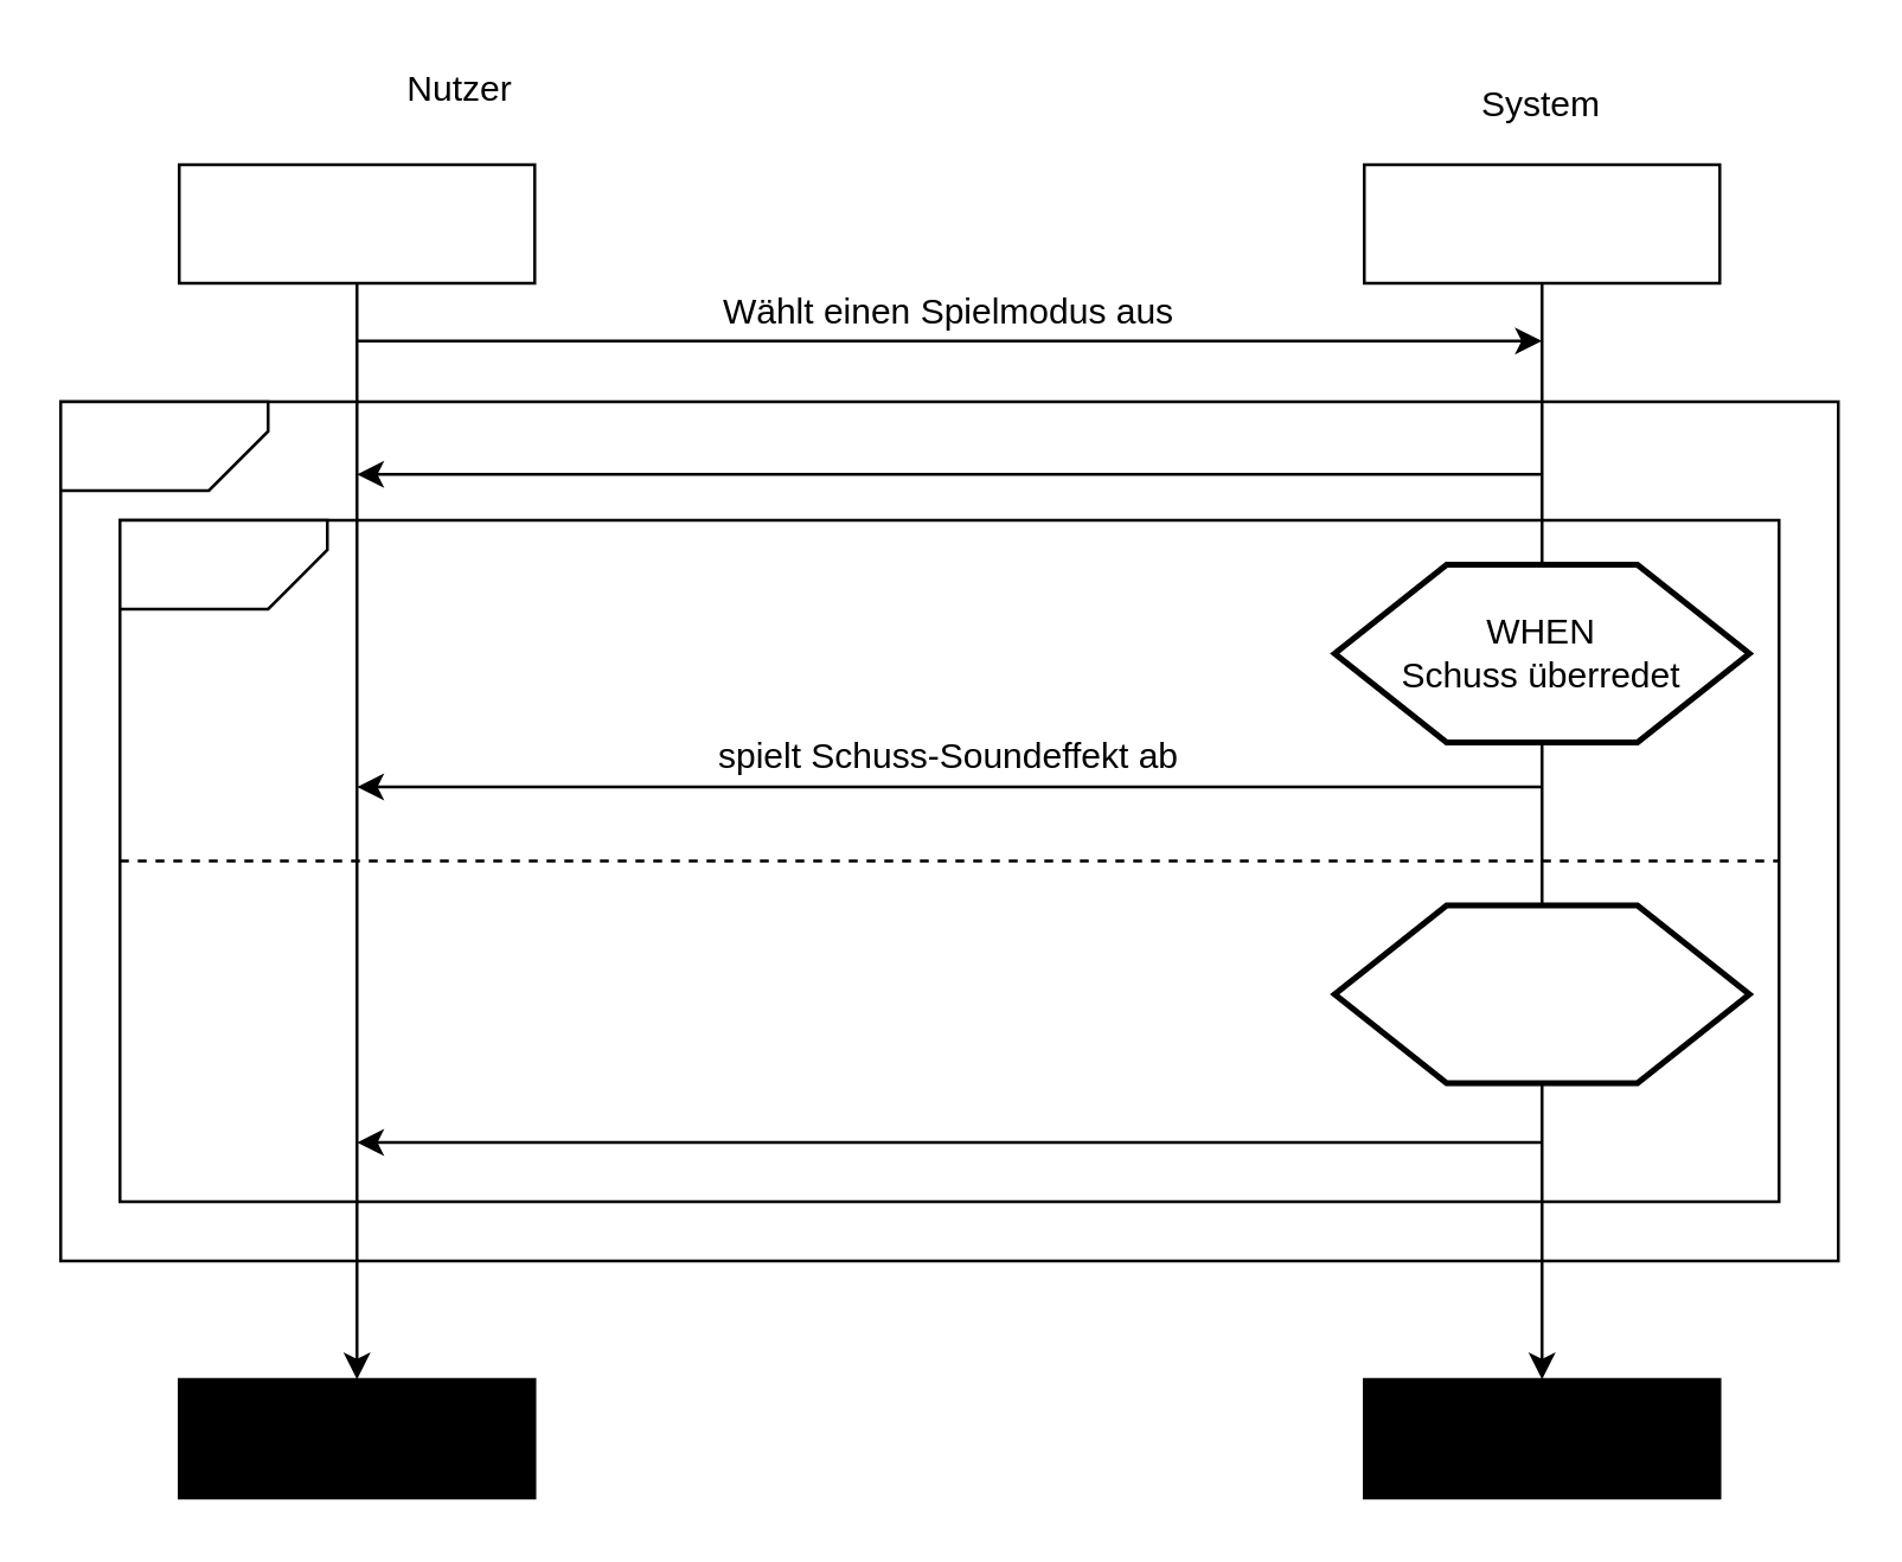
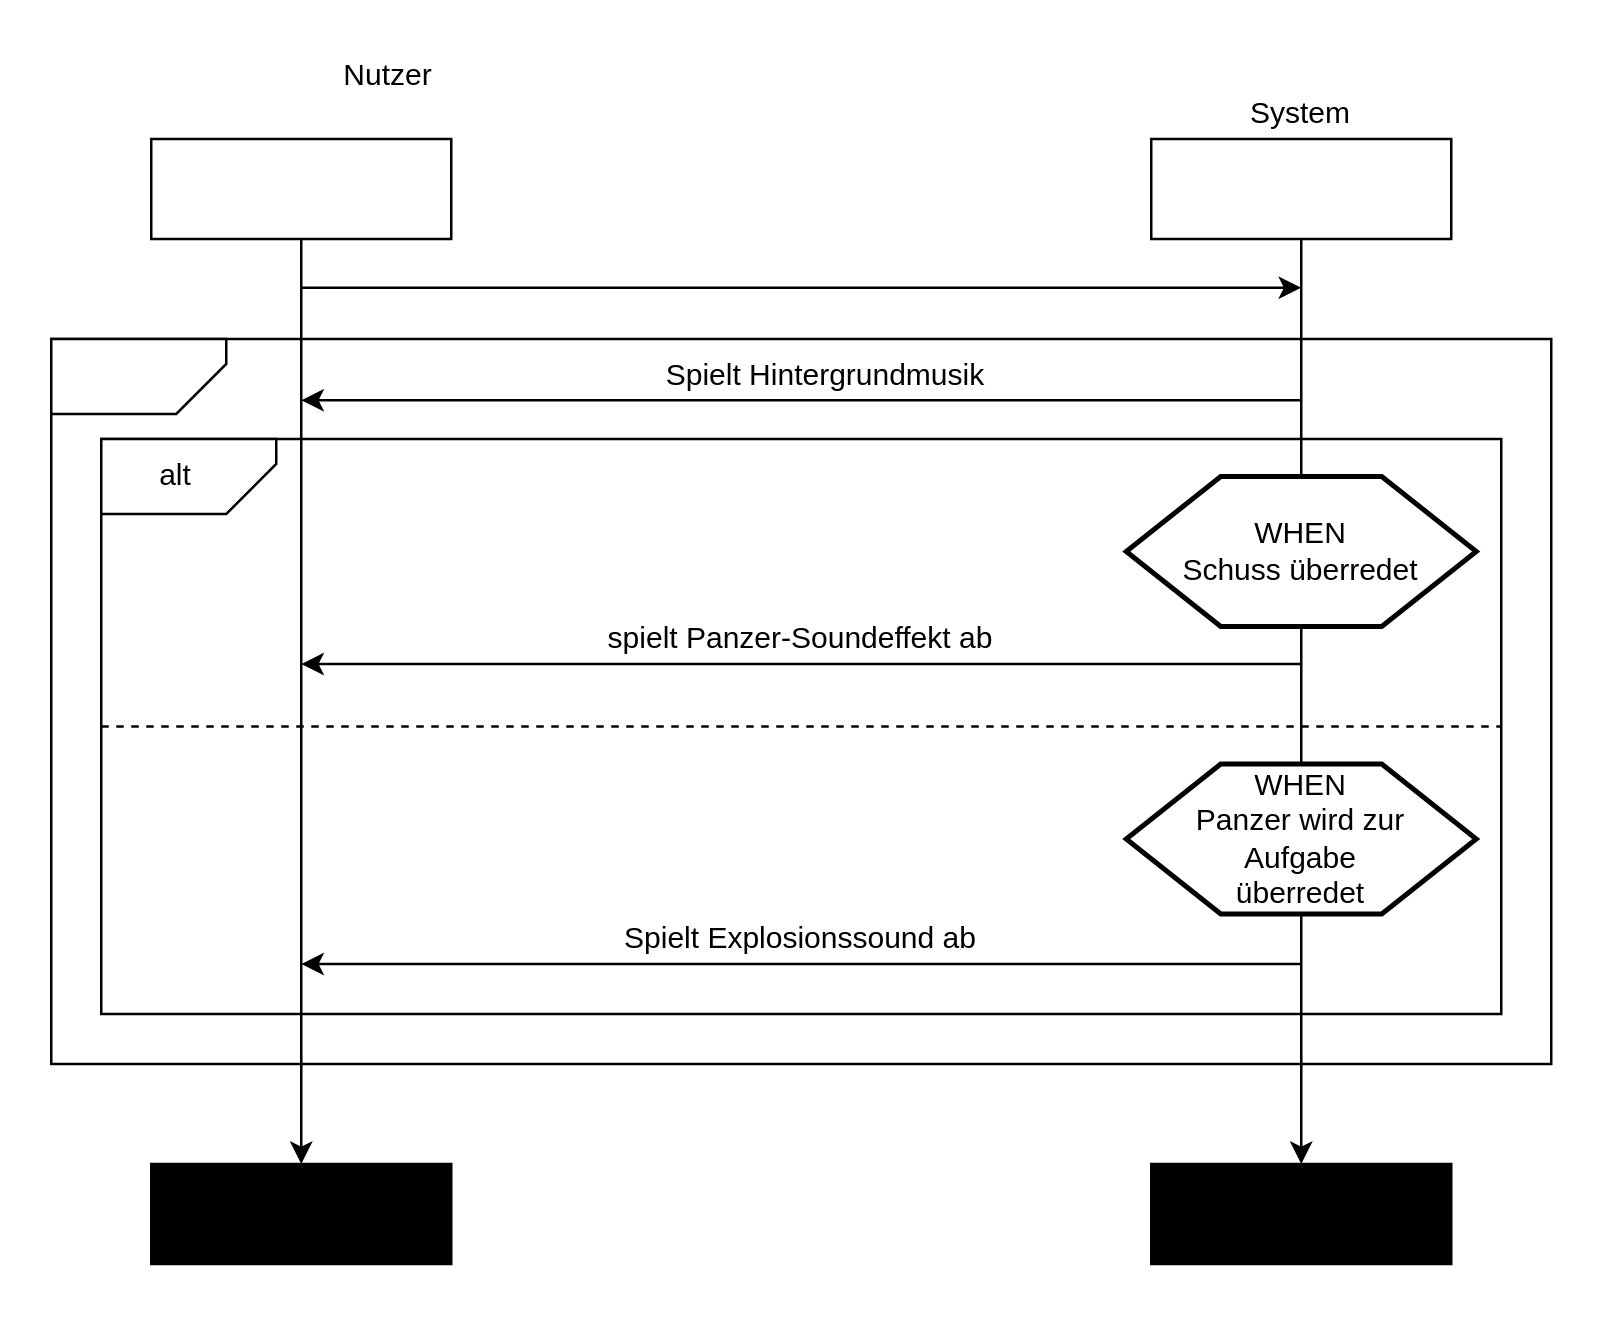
  <mxCell id="0" />
  <mxCell id="1" parent="0" />
  <mxCell id="2" value="" style="rounded=0;whiteSpace=wrap;html=1;fillColor=#FFFFFF;" vertex="1" parent="1"><mxGeometry x="20" y="135" width="600" height="290" as="geometry" /></mxCell>
  <mxCell id="3" value="" style="rounded=0;whiteSpace=wrap;html=1;fillColor=#FFFFFF;" vertex="1" parent="1"><mxGeometry x="40" y="175" width="560" height="230" as="geometry" /></mxCell>
  <mxCell id="4" value="" style="rounded=0;whiteSpace=wrap;html=1;" vertex="1" parent="1"><mxGeometry x="60" y="55" width="120" height="40" as="geometry" /></mxCell>
  <mxCell id="5" value="Nutzer" style="text;html=1;strokeColor=none;fillColor=none;align=center;verticalAlign=middle;whiteSpace=wrap;rounded=0;" vertex="1" parent="1"><mxGeometry x="135" y="20" width="40" height="20" as="geometry" /></mxCell>
  <mxCell id="6" value="" style="rounded=0;whiteSpace=wrap;html=1;" vertex="1" parent="1"><mxGeometry x="460" y="55" width="120" height="40" as="geometry" /></mxCell>
- <mxCell id="7" value="System" style="text;html=1;strokeColor=none;fillColor=none;align=center;verticalAlign=middle;whiteSpace=wrap;rounded=0;" vertex="1" parent="1"><mxGeometry x="500" y="25" width="40" height="20" as="geometry" /></mxCell>
+ <mxCell id="7" value="System" style="text;html=1;strokeColor=none;fillColor=none;align=center;verticalAlign=middle;whiteSpace=wrap;rounded=0;" vertex="1" parent="1"><mxGeometry x="500" y="35" width="40" height="20" as="geometry" /></mxCell>
  <mxCell id="8" value="" style="rounded=0;whiteSpace=wrap;html=1;fillColor=#000000;" vertex="1" parent="1"><mxGeometry x="60" y="465" width="120" height="40" as="geometry" /></mxCell>
  <mxCell id="9" value="" style="rounded=0;whiteSpace=wrap;html=1;fillColor=#000000;" vertex="1" parent="1"><mxGeometry x="460" y="465" width="120" height="40" as="geometry" /></mxCell>
  <mxCell id="10" value="" style="endArrow=classic;html=1;exitX=0.5;exitY=1;exitDx=0;exitDy=0;entryX=0.5;entryY=0;entryDx=0;entryDy=0;" edge="1" parent="1" source="4" target="8"><mxGeometry width="50" height="50" relative="1" as="geometry"><mxPoint x="60" y="605" as="sourcePoint" /><mxPoint x="110" y="555" as="targetPoint" /></mxGeometry></mxCell>
- <mxCell id="11" value="spielt Schuss-Soundeffekt ab" style="text;html=1;strokeColor=none;fillColor=none;align=center;verticalAlign=middle;whiteSpace=wrap;rounded=0;" vertex="1" parent="1"><mxGeometry x="160" y="245" width="320" height="20" as="geometry" /></mxCell>
+ <mxCell id="11" value="spielt Panzer-Soundeffekt ab" style="text;html=1;strokeColor=none;fillColor=none;align=center;verticalAlign=middle;whiteSpace=wrap;rounded=0;" vertex="1" parent="1"><mxGeometry x="160" y="245" width="320" height="20" as="geometry" /></mxCell>
  <mxCell id="12" value="" style="endArrow=classic;html=1;" edge="1" parent="1"><mxGeometry width="50" height="50" relative="1" as="geometry"><mxPoint x="120" y="114.5" as="sourcePoint" /><mxPoint x="520" y="114.5" as="targetPoint" /></mxGeometry></mxCell>
- <mxCell id="13" value="Wählt einen Spielmodus aus" style="text;html=1;strokeColor=none;fillColor=none;align=center;verticalAlign=middle;whiteSpace=wrap;rounded=0;" vertex="1" parent="1"><mxGeometry x="180" y="95" width="280" height="20" as="geometry" /></mxCell>
  <mxCell id="14" value="" style="endArrow=classic;html=1;" edge="1" parent="1"><mxGeometry width="50" height="50" relative="1" as="geometry"><mxPoint x="520" y="265" as="sourcePoint" /><mxPoint x="120" y="265" as="targetPoint" /></mxGeometry></mxCell>
  <mxCell id="15" value="" style="endArrow=classic;html=1;exitX=0.5;exitY=1;exitDx=0;exitDy=0;entryX=0.5;entryY=0;entryDx=0;entryDy=0;" edge="1" parent="1" source="6" target="9"><mxGeometry width="50" height="50" relative="1" as="geometry"><mxPoint x="520" y="95" as="sourcePoint" /><mxPoint x="520" y="495" as="targetPoint" /></mxGeometry></mxCell>
  <mxCell id="16" value="" style="verticalLabelPosition=bottom;verticalAlign=top;html=1;strokeWidth=2;shape=hexagon;perimeter=hexagonPerimeter2;arcSize=6;size=0.27;fillColor=#FFFFFF;" vertex="1" parent="1"><mxGeometry x="450" y="190" width="140" height="60" as="geometry" /></mxCell>
  <mxCell id="17" value="" style="shape=card;whiteSpace=wrap;html=1;fillColor=#FFFFFF;rotation=-180;size=20;" vertex="1" parent="1"><mxGeometry x="40" y="175" width="70" height="30" as="geometry" /></mxCell>
+ <mxCell id="18" value="alt" style="text;html=1;strokeColor=none;fillColor=none;align=center;verticalAlign=middle;whiteSpace=wrap;rounded=0;" vertex="1" parent="1"><mxGeometry x="50" y="180" width="40" height="20" as="geometry" /></mxCell>
  <mxCell id="19" value="&lt;div&gt;WHEN&lt;/div&gt;&lt;div&gt;Schuss überredet&lt;br&gt;&lt;/div&gt;" style="text;html=1;strokeColor=none;fillColor=none;align=center;verticalAlign=middle;whiteSpace=wrap;rounded=0;" vertex="1" parent="1"><mxGeometry x="470" y="190" width="100" height="60" as="geometry" /></mxCell>
  <mxCell id="20" value="" style="endArrow=none;dashed=1;html=1;entryX=1;entryY=0.5;entryDx=0;entryDy=0;exitX=0;exitY=0.5;exitDx=0;exitDy=0;" edge="1" parent="1" source="3" target="3"><mxGeometry width="50" height="50" relative="1" as="geometry"><mxPoint x="40" y="785" as="sourcePoint" /><mxPoint x="90" y="735" as="targetPoint" /></mxGeometry></mxCell>
  <mxCell id="21" value="" style="verticalLabelPosition=bottom;verticalAlign=top;html=1;strokeWidth=2;shape=hexagon;perimeter=hexagonPerimeter2;arcSize=6;size=0.27;fillColor=#FFFFFF;" vertex="1" parent="1"><mxGeometry x="450" y="305" width="140" height="60" as="geometry" /></mxCell>
+ <mxCell id="22" value="&lt;div&gt;WHEN&lt;/div&gt;&lt;div&gt;Panzer wird zur Aufgabe überredet&lt;br&gt;&lt;/div&gt;" style="text;html=1;strokeColor=none;fillColor=none;align=center;verticalAlign=middle;whiteSpace=wrap;rounded=0;" vertex="1" parent="1"><mxGeometry x="470" y="305" width="100" height="60" as="geometry" /></mxCell>
  <mxCell id="23" value="" style="endArrow=classic;html=1;" edge="1" parent="1"><mxGeometry width="50" height="50" relative="1" as="geometry"><mxPoint x="520" y="385" as="sourcePoint" /><mxPoint x="120" y="385" as="targetPoint" /></mxGeometry></mxCell>
+ <mxCell id="24" value="Spielt Explosionssound ab" style="text;html=1;strokeColor=none;fillColor=none;align=center;verticalAlign=middle;whiteSpace=wrap;rounded=0;" vertex="1" parent="1"><mxGeometry x="160" y="365" width="320" height="20" as="geometry" /></mxCell>
  <mxCell id="25" value="" style="shape=card;whiteSpace=wrap;html=1;fillColor=#FFFFFF;rotation=-180;size=20;" vertex="1" parent="1"><mxGeometry x="20" y="135" width="70" height="30" as="geometry" /></mxCell>
  <mxCell id="26" value="" style="endArrow=classic;html=1;" edge="1" parent="1"><mxGeometry width="50" height="50" relative="1" as="geometry"><mxPoint x="520" y="159.5" as="sourcePoint" /><mxPoint x="120" y="159.5" as="targetPoint" /></mxGeometry></mxCell>
+ <mxCell id="27" value="Spielt Hintergrundmusik" style="text;html=1;strokeColor=none;fillColor=none;align=center;verticalAlign=middle;whiteSpace=wrap;rounded=0;" vertex="1" parent="1"><mxGeometry x="190" y="140" width="280" height="20" as="geometry" /></mxCell>
